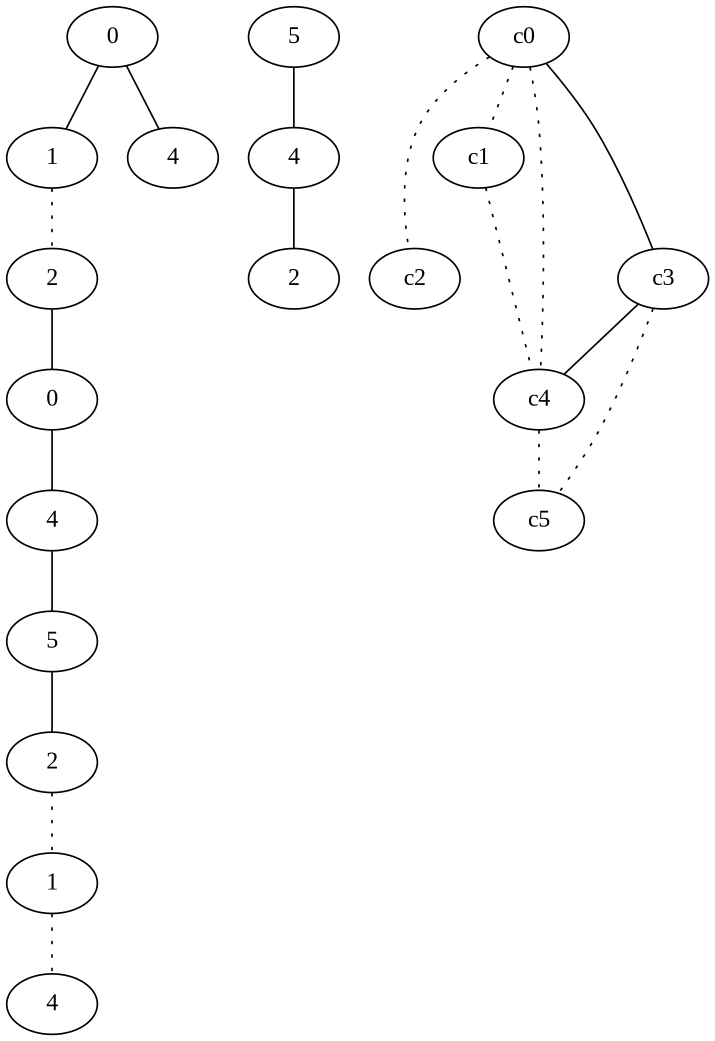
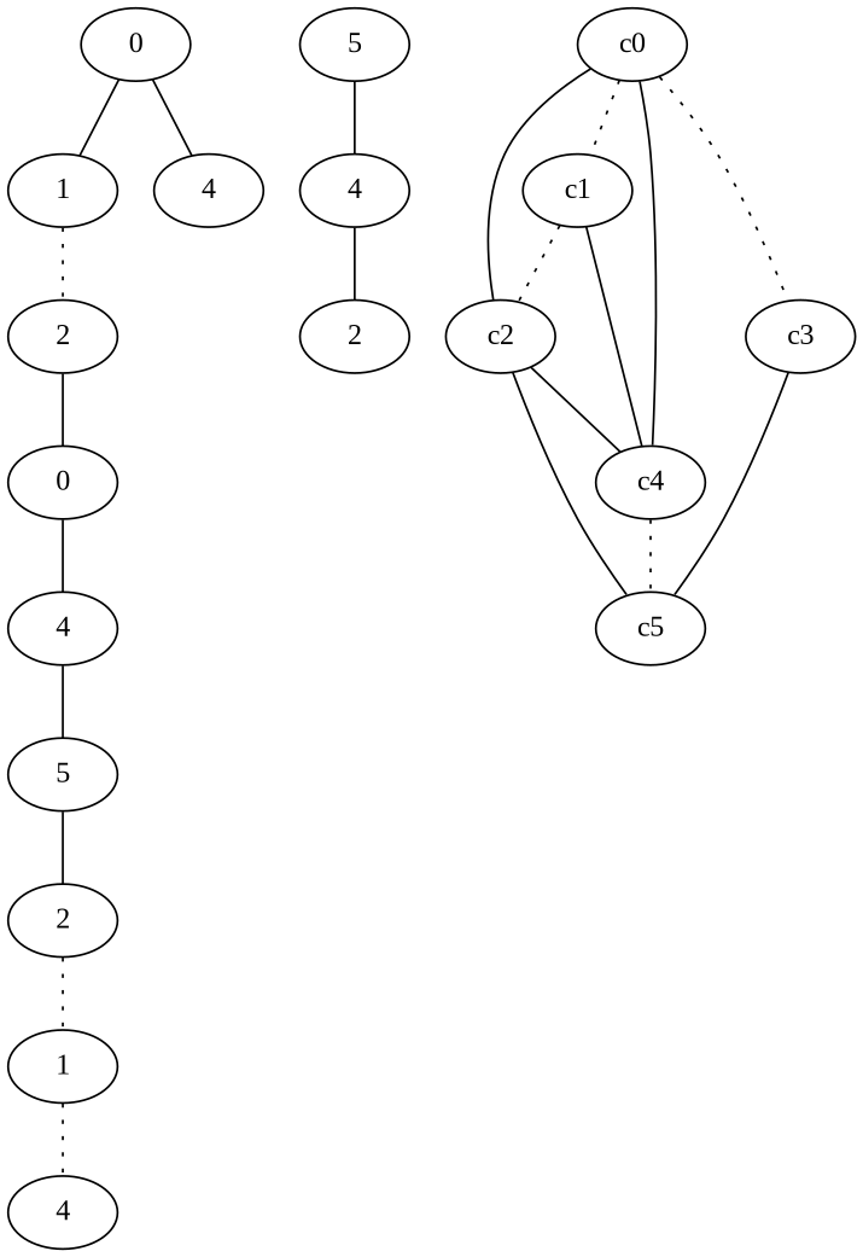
  graph {
    fontname="Liberation Serif"
    node [fontname="Liberation Serif"]
    edge [fontname="Liberation Serif"]
    n1 [label=0]
    n2 [label=1]
    n3 [label=4]
    n4 [label=2]
    n5 [label=0]
    n6 [label=4]
    n7 [label=5]
    n8 [label=2]
    n9 [label=1]
    n10 [label=4]
    n11 [label=5]
    n12 [label=4]
    n13 [label=2]
    c0
    c1
    c2
    c3
    c4
    c5
    n1 -- n2
    n1 -- n3
    n2 -- n4 [style=dotted]
    n4 -- n5
    n5 -- n6
    n6 -- n7
    n7 -- n8
    n8 -- n9 [style=dotted]
    n9 -- n10 [style=dotted]
    n11 -- n12
    n12 -- n13
    c0 -- c1 [style=dotted]
-   c0 -- c2 [style=dotted]
-   c0 -- c3 [style=solid]
-   c0 -- c4 [style=dotted]
-   c1 -- c4 [style=dotted]
-   c3 -- c4
-   c3 -- c5 [style=dotted]
+   c0 -- c2
+   c0 -- c3 [style=dotted]
+   c0 -- c4
+   c1 -- c2 [style=dotted]
+   c1 -- c4 [style=solid]
+   c2 -- c4
+   c2 -- c5
+   c3 -- c5
    c4 -- c5 [style=dotted]
  }
